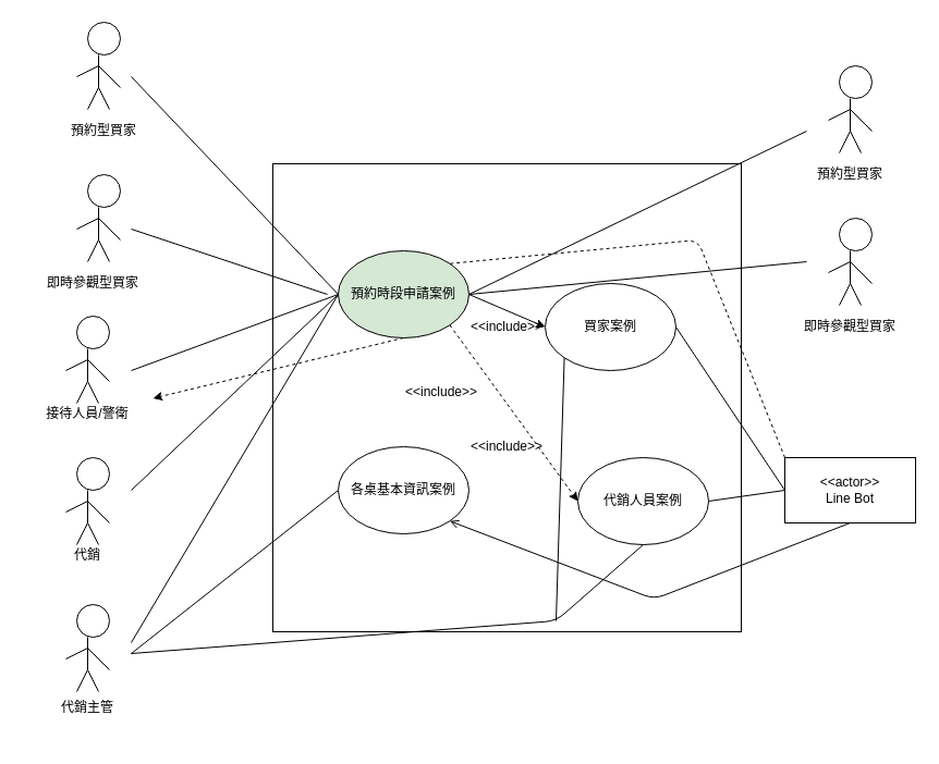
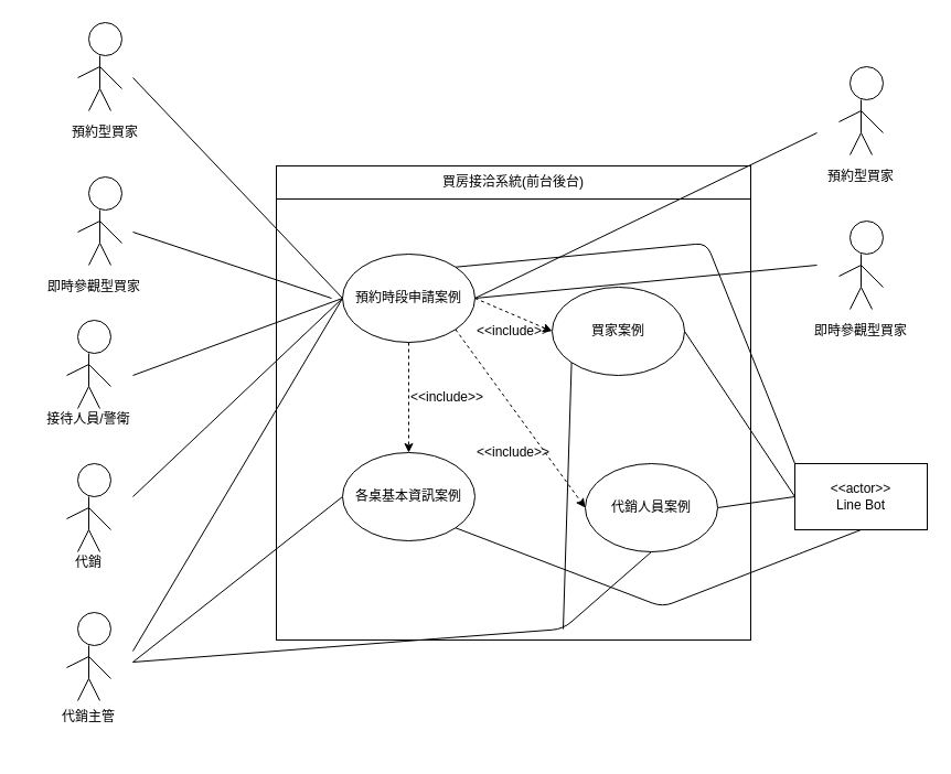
  <mxCell id="0" />
  <mxCell id="1" parent="0" />
  <mxCell id="2" value="" style="whiteSpace=wrap;html=1;aspect=fixed;" vertex="1" parent="1"><mxGeometry x="250" y="150" width="430" height="430" as="geometry" /></mxCell>
- <mxCell id="4" style="edgeStyle=none;html=1;exitX=0.5;exitY=1;exitDx=0;exitDy=0;dashed=1;" edge="1" parent="1" source="9" target="51"><mxGeometry relative="1" as="geometry" /></mxCell>
+ <mxCell id="3" value="買房接洽系統(前台後台)" style="rounded=0;whiteSpace=wrap;html=1;" vertex="1" parent="1"><mxGeometry x="250" y="150" width="430" height="30" as="geometry" /></mxCell>
+ <mxCell id="4" style="edgeStyle=none;html=1;exitX=0.5;exitY=1;exitDx=0;exitDy=0;dashed=1;" edge="1" parent="1" source="9" target="13"><mxGeometry relative="1" as="geometry" /></mxCell>
  <mxCell id="5" style="edgeStyle=none;html=1;exitX=1;exitY=1;exitDx=0;exitDy=0;entryX=0;entryY=0.5;entryDx=0;entryDy=0;dashed=1;" edge="1" parent="1" source="9" target="15"><mxGeometry relative="1" as="geometry" /></mxCell>
- <mxCell id="6" style="edgeStyle=none;html=1;exitX=1;exitY=0.5;exitDx=0;exitDy=0;entryX=0;entryY=0.5;entryDx=0;entryDy=0;dashed=0;" edge="1" parent="1" source="9" target="11"><mxGeometry relative="1" as="geometry" /></mxCell>
+ <mxCell id="6" style="edgeStyle=none;html=1;exitX=1;exitY=0.5;exitDx=0;exitDy=0;entryX=0;entryY=0.5;entryDx=0;entryDy=0;dashed=1;" edge="1" parent="1" source="9" target="11"><mxGeometry relative="1" as="geometry" /></mxCell>
  <mxCell id="7" style="edgeStyle=none;html=1;exitX=1;exitY=0.5;exitDx=0;exitDy=0;endArrow=none;endFill=0;" edge="1" parent="1" source="9"><mxGeometry relative="1" as="geometry"><mxPoint x="740" y="120" as="targetPoint" /></mxGeometry></mxCell>
  <mxCell id="8" style="edgeStyle=none;html=1;exitX=1;exitY=0.5;exitDx=0;exitDy=0;endArrow=none;endFill=0;" edge="1" parent="1" source="9"><mxGeometry relative="1" as="geometry"><mxPoint x="740" y="240" as="targetPoint" /></mxGeometry></mxCell>
- <mxCell id="9" value="預約時段申請案例" style="ellipse;whiteSpace=wrap;html=1;fillColor=#d5e8d4;" vertex="1" parent="1"><mxGeometry x="310" y="230" width="120" height="80" as="geometry" /></mxCell>
+ <mxCell id="9" value="預約時段申請案例" style="ellipse;whiteSpace=wrap;html=1;" vertex="1" parent="1"><mxGeometry x="310" y="230" width="120" height="80" as="geometry" /></mxCell>
  <mxCell id="10" style="edgeStyle=none;html=1;exitX=0;exitY=1;exitDx=0;exitDy=0;endArrow=none;endFill=0;" edge="1" parent="1" source="11"><mxGeometry relative="1" as="geometry"><mxPoint x="510" y="570" as="targetPoint" /></mxGeometry></mxCell>
  <mxCell id="11" value="買家案例" style="ellipse;whiteSpace=wrap;html=1;" vertex="1" parent="1"><mxGeometry x="500" y="260" width="120" height="80" as="geometry" /></mxCell>
  <mxCell id="12" style="edgeStyle=none;html=1;exitX=0;exitY=0.5;exitDx=0;exitDy=0;endArrow=none;endFill=0;" edge="1" parent="1" source="13"><mxGeometry relative="1" as="geometry"><mxPoint x="120" y="600" as="targetPoint" /></mxGeometry></mxCell>
  <mxCell id="13" value="各桌基本資訊案例" style="ellipse;whiteSpace=wrap;html=1;" vertex="1" parent="1"><mxGeometry x="310" y="410" width="120" height="80" as="geometry" /></mxCell>
  <mxCell id="14" style="edgeStyle=none;html=1;exitX=1;exitY=0.5;exitDx=0;exitDy=0;endArrow=none;endFill=0;" edge="1" parent="1" source="15"><mxGeometry relative="1" as="geometry"><mxPoint x="720" y="450" as="targetPoint" /></mxGeometry></mxCell>
  <mxCell id="15" value="代銷人員案例" style="ellipse;whiteSpace=wrap;html=1;" vertex="1" parent="1"><mxGeometry x="530" y="420" width="120" height="80" as="geometry" /></mxCell>
  <mxCell id="16" value="" style="endArrow=none;html=1;" edge="1" parent="1"><mxGeometry width="50" height="50" relative="1" as="geometry"><mxPoint x="90" y="80" as="sourcePoint" /><mxPoint x="90" y="50" as="targetPoint" /></mxGeometry></mxCell>
  <mxCell id="17" value="" style="endArrow=none;html=1;entryX=0.5;entryY=1;entryDx=0;entryDy=0;" edge="1" parent="1"><mxGeometry width="50" height="50" relative="1" as="geometry"><mxPoint x="70" y="70" as="sourcePoint" /><mxPoint x="90" y="60" as="targetPoint" /></mxGeometry></mxCell>
  <mxCell id="18" value="" style="endArrow=none;html=1;entryX=0.5;entryY=1;entryDx=0;entryDy=0;" edge="1" parent="1"><mxGeometry width="50" height="50" relative="1" as="geometry"><mxPoint x="80" y="100" as="sourcePoint" /><mxPoint x="90" y="80" as="targetPoint" /></mxGeometry></mxCell>
  <mxCell id="19" value="" style="endArrow=none;html=1;entryX=0.5;entryY=1;entryDx=0;entryDy=0;" edge="1" parent="1"><mxGeometry width="50" height="50" relative="1" as="geometry"><mxPoint x="100" y="100" as="sourcePoint" /><mxPoint x="90" y="80" as="targetPoint" /></mxGeometry></mxCell>
  <mxCell id="20" value="" style="endArrow=none;html=1;entryX=0.5;entryY=1;entryDx=0;entryDy=0;" edge="1" parent="1"><mxGeometry width="50" height="50" relative="1" as="geometry"><mxPoint x="110" y="80" as="sourcePoint" /><mxPoint x="90" y="60" as="targetPoint" /></mxGeometry></mxCell>
  <mxCell id="21" value="" style="ellipse;whiteSpace=wrap;html=1;aspect=fixed;" vertex="1" parent="1"><mxGeometry x="80" y="20" width="30" height="30" as="geometry" /></mxCell>
  <mxCell id="22" value="" style="endArrow=none;html=1;" edge="1" parent="1"><mxGeometry width="50" height="50" relative="1" as="geometry"><mxPoint x="90" y="220" as="sourcePoint" /><mxPoint x="90" y="190" as="targetPoint" /></mxGeometry></mxCell>
  <mxCell id="23" value="" style="endArrow=none;html=1;entryX=0.5;entryY=1;entryDx=0;entryDy=0;" edge="1" parent="1"><mxGeometry width="50" height="50" relative="1" as="geometry"><mxPoint x="70" y="210" as="sourcePoint" /><mxPoint x="90" y="200" as="targetPoint" /></mxGeometry></mxCell>
  <mxCell id="24" value="" style="endArrow=none;html=1;entryX=0.5;entryY=1;entryDx=0;entryDy=0;" edge="1" parent="1"><mxGeometry width="50" height="50" relative="1" as="geometry"><mxPoint x="80" y="240" as="sourcePoint" /><mxPoint x="90" y="220" as="targetPoint" /></mxGeometry></mxCell>
  <mxCell id="25" value="" style="endArrow=none;html=1;entryX=0.5;entryY=1;entryDx=0;entryDy=0;" edge="1" parent="1"><mxGeometry width="50" height="50" relative="1" as="geometry"><mxPoint x="100" y="240" as="sourcePoint" /><mxPoint x="90" y="220" as="targetPoint" /></mxGeometry></mxCell>
  <mxCell id="26" value="" style="endArrow=none;html=1;entryX=0.5;entryY=1;entryDx=0;entryDy=0;" edge="1" parent="1"><mxGeometry width="50" height="50" relative="1" as="geometry"><mxPoint x="110" y="220" as="sourcePoint" /><mxPoint x="90" y="200" as="targetPoint" /></mxGeometry></mxCell>
  <mxCell id="27" value="" style="ellipse;whiteSpace=wrap;html=1;aspect=fixed;" vertex="1" parent="1"><mxGeometry x="80" y="160" width="30" height="30" as="geometry" /></mxCell>
  <mxCell id="28" value="" style="endArrow=none;html=1;" edge="1" parent="1"><mxGeometry width="50" height="50" relative="1" as="geometry"><mxPoint x="80" y="350" as="sourcePoint" /><mxPoint x="80" y="320" as="targetPoint" /></mxGeometry></mxCell>
  <mxCell id="29" value="" style="endArrow=none;html=1;entryX=0.5;entryY=1;entryDx=0;entryDy=0;" edge="1" parent="1"><mxGeometry width="50" height="50" relative="1" as="geometry"><mxPoint x="60" y="340" as="sourcePoint" /><mxPoint x="80" y="330" as="targetPoint" /></mxGeometry></mxCell>
  <mxCell id="30" value="" style="endArrow=none;html=1;entryX=0.5;entryY=1;entryDx=0;entryDy=0;" edge="1" parent="1"><mxGeometry width="50" height="50" relative="1" as="geometry"><mxPoint x="70" y="370" as="sourcePoint" /><mxPoint x="80" y="350" as="targetPoint" /></mxGeometry></mxCell>
  <mxCell id="31" value="" style="endArrow=none;html=1;entryX=0.5;entryY=1;entryDx=0;entryDy=0;" edge="1" parent="1"><mxGeometry width="50" height="50" relative="1" as="geometry"><mxPoint x="90" y="370" as="sourcePoint" /><mxPoint x="80" y="350" as="targetPoint" /></mxGeometry></mxCell>
  <mxCell id="32" value="" style="endArrow=none;html=1;entryX=0.5;entryY=1;entryDx=0;entryDy=0;" edge="1" parent="1"><mxGeometry width="50" height="50" relative="1" as="geometry"><mxPoint x="100" y="350" as="sourcePoint" /><mxPoint x="80" y="330" as="targetPoint" /></mxGeometry></mxCell>
  <mxCell id="33" value="" style="ellipse;whiteSpace=wrap;html=1;aspect=fixed;" vertex="1" parent="1"><mxGeometry x="70" y="290" width="30" height="30" as="geometry" /></mxCell>
  <mxCell id="34" value="" style="endArrow=none;html=1;" edge="1" parent="1"><mxGeometry width="50" height="50" relative="1" as="geometry"><mxPoint x="80" y="480" as="sourcePoint" /><mxPoint x="80" y="450" as="targetPoint" /></mxGeometry></mxCell>
  <mxCell id="35" value="" style="endArrow=none;html=1;entryX=0.5;entryY=1;entryDx=0;entryDy=0;" edge="1" parent="1"><mxGeometry width="50" height="50" relative="1" as="geometry"><mxPoint x="60" y="470" as="sourcePoint" /><mxPoint x="80" y="460" as="targetPoint" /></mxGeometry></mxCell>
  <mxCell id="36" value="" style="endArrow=none;html=1;entryX=0.5;entryY=1;entryDx=0;entryDy=0;" edge="1" parent="1"><mxGeometry width="50" height="50" relative="1" as="geometry"><mxPoint x="70" y="500" as="sourcePoint" /><mxPoint x="80" y="480" as="targetPoint" /></mxGeometry></mxCell>
  <mxCell id="37" value="" style="endArrow=none;html=1;entryX=0.5;entryY=1;entryDx=0;entryDy=0;" edge="1" parent="1"><mxGeometry width="50" height="50" relative="1" as="geometry"><mxPoint x="90" y="500" as="sourcePoint" /><mxPoint x="80" y="480" as="targetPoint" /></mxGeometry></mxCell>
  <mxCell id="38" value="" style="endArrow=none;html=1;entryX=0.5;entryY=1;entryDx=0;entryDy=0;" edge="1" parent="1"><mxGeometry width="50" height="50" relative="1" as="geometry"><mxPoint x="100" y="480" as="sourcePoint" /><mxPoint x="80" y="460" as="targetPoint" /></mxGeometry></mxCell>
  <mxCell id="39" value="" style="ellipse;whiteSpace=wrap;html=1;aspect=fixed;" vertex="1" parent="1"><mxGeometry x="70" y="420" width="30" height="30" as="geometry" /></mxCell>
  <mxCell id="40" value="" style="endArrow=none;html=1;" edge="1" parent="1"><mxGeometry width="50" height="50" relative="1" as="geometry"><mxPoint x="80" y="615" as="sourcePoint" /><mxPoint x="80" y="585" as="targetPoint" /></mxGeometry></mxCell>
  <mxCell id="41" value="" style="endArrow=none;html=1;entryX=0.5;entryY=1;entryDx=0;entryDy=0;" edge="1" parent="1"><mxGeometry width="50" height="50" relative="1" as="geometry"><mxPoint x="60" y="605" as="sourcePoint" /><mxPoint x="80" y="595" as="targetPoint" /></mxGeometry></mxCell>
  <mxCell id="42" value="" style="endArrow=none;html=1;entryX=0.5;entryY=1;entryDx=0;entryDy=0;" edge="1" parent="1"><mxGeometry width="50" height="50" relative="1" as="geometry"><mxPoint x="70" y="635" as="sourcePoint" /><mxPoint x="80" y="615" as="targetPoint" /></mxGeometry></mxCell>
  <mxCell id="43" value="" style="endArrow=none;html=1;entryX=0.5;entryY=1;entryDx=0;entryDy=0;" edge="1" parent="1"><mxGeometry width="50" height="50" relative="1" as="geometry"><mxPoint x="90" y="635" as="sourcePoint" /><mxPoint x="80" y="615" as="targetPoint" /></mxGeometry></mxCell>
  <mxCell id="44" value="" style="endArrow=none;html=1;entryX=0.5;entryY=1;entryDx=0;entryDy=0;" edge="1" parent="1"><mxGeometry width="50" height="50" relative="1" as="geometry"><mxPoint x="100" y="615" as="sourcePoint" /><mxPoint x="80" y="595" as="targetPoint" /></mxGeometry></mxCell>
  <mxCell id="45" value="" style="ellipse;whiteSpace=wrap;html=1;aspect=fixed;" vertex="1" parent="1"><mxGeometry x="70" y="555" width="30" height="30" as="geometry" /></mxCell>
  <mxCell id="46" style="edgeStyle=none;html=1;entryX=0;entryY=0.5;entryDx=0;entryDy=0;endArrow=none;endFill=0;" edge="1" parent="1" target="9"><mxGeometry relative="1" as="geometry"><mxPoint x="120" y="70" as="sourcePoint" /></mxGeometry></mxCell>
  <mxCell id="47" value="預約型買家" style="rounded=0;whiteSpace=wrap;html=1;fillColor=none;strokeColor=none;" vertex="1" parent="1"><mxGeometry x="35" y="90" width="120" height="60" as="geometry" /></mxCell>
  <mxCell id="48" style="edgeStyle=none;html=1;endArrow=none;endFill=0;" edge="1" parent="1"><mxGeometry relative="1" as="geometry"><mxPoint x="300" y="270" as="targetPoint" /><mxPoint x="120" y="210" as="sourcePoint" /></mxGeometry></mxCell>
  <mxCell id="49" value="即時參觀型買家" style="rounded=0;whiteSpace=wrap;html=1;fillColor=none;strokeColor=none;" vertex="1" parent="1"><mxGeometry x="25" y="230" width="120" height="60" as="geometry" /></mxCell>
  <mxCell id="50" style="edgeStyle=none;html=1;entryX=0;entryY=0.5;entryDx=0;entryDy=0;endArrow=none;endFill=0;" edge="1" parent="1" target="9"><mxGeometry relative="1" as="geometry"><mxPoint x="120" y="340" as="sourcePoint" /></mxGeometry></mxCell>
  <mxCell id="51" value="接待人員/警衛" style="rounded=0;whiteSpace=wrap;html=1;fillColor=none;strokeColor=none;" vertex="1" parent="1"><mxGeometry x="20" y="350" width="120" height="60" as="geometry" /></mxCell>
  <mxCell id="52" style="edgeStyle=none;html=1;entryX=0;entryY=0.5;entryDx=0;entryDy=0;endArrow=none;endFill=0;" edge="1" parent="1" target="9"><mxGeometry relative="1" as="geometry"><mxPoint x="120" y="450" as="sourcePoint" /></mxGeometry></mxCell>
  <mxCell id="53" value="代銷" style="rounded=0;whiteSpace=wrap;html=1;fillColor=none;strokeColor=none;" vertex="1" parent="1"><mxGeometry x="20" y="480" width="120" height="60" as="geometry" /></mxCell>
  <mxCell id="54" style="edgeStyle=none;html=1;endArrow=none;endFill=0;" edge="1" parent="1"><mxGeometry relative="1" as="geometry"><mxPoint x="310" y="270" as="targetPoint" /><mxPoint x="120" y="590" as="sourcePoint" /></mxGeometry></mxCell>
  <mxCell id="55" style="edgeStyle=none;html=1;entryX=0.5;entryY=1;entryDx=0;entryDy=0;endArrow=none;endFill=0;" edge="1" parent="1" target="15"><mxGeometry relative="1" as="geometry"><mxPoint x="120" y="600" as="sourcePoint" /><Array as="points"><mxPoint x="510" y="570" /></Array></mxGeometry></mxCell>
  <mxCell id="56" value="代銷主管" style="rounded=0;whiteSpace=wrap;html=1;fillColor=none;strokeColor=none;" vertex="1" parent="1"><mxGeometry x="20" y="620" width="120" height="60" as="geometry" /></mxCell>
  <mxCell id="57" value="" style="endArrow=none;html=1;" edge="1" parent="1"><mxGeometry width="50" height="50" relative="1" as="geometry"><mxPoint x="780" y="120" as="sourcePoint" /><mxPoint x="780" y="90" as="targetPoint" /></mxGeometry></mxCell>
  <mxCell id="58" value="" style="endArrow=none;html=1;entryX=0.5;entryY=1;entryDx=0;entryDy=0;" edge="1" parent="1"><mxGeometry width="50" height="50" relative="1" as="geometry"><mxPoint x="760" y="110" as="sourcePoint" /><mxPoint x="780" y="100" as="targetPoint" /></mxGeometry></mxCell>
  <mxCell id="59" value="" style="endArrow=none;html=1;entryX=0.5;entryY=1;entryDx=0;entryDy=0;" edge="1" parent="1"><mxGeometry width="50" height="50" relative="1" as="geometry"><mxPoint x="770" y="140" as="sourcePoint" /><mxPoint x="780" y="120" as="targetPoint" /></mxGeometry></mxCell>
  <mxCell id="60" value="" style="endArrow=none;html=1;entryX=0.5;entryY=1;entryDx=0;entryDy=0;" edge="1" parent="1"><mxGeometry width="50" height="50" relative="1" as="geometry"><mxPoint x="790" y="140" as="sourcePoint" /><mxPoint x="780" y="120" as="targetPoint" /></mxGeometry></mxCell>
  <mxCell id="61" value="" style="endArrow=none;html=1;entryX=0.5;entryY=1;entryDx=0;entryDy=0;" edge="1" parent="1"><mxGeometry width="50" height="50" relative="1" as="geometry"><mxPoint x="800" y="120" as="sourcePoint" /><mxPoint x="780" y="100" as="targetPoint" /></mxGeometry></mxCell>
  <mxCell id="62" value="" style="ellipse;whiteSpace=wrap;html=1;aspect=fixed;" vertex="1" parent="1"><mxGeometry x="770" y="60" width="30" height="30" as="geometry" /></mxCell>
  <mxCell id="63" value="預約型買家" style="rounded=0;whiteSpace=wrap;html=1;fillColor=none;strokeColor=none;" vertex="1" parent="1"><mxGeometry x="720" y="130" width="120" height="60" as="geometry" /></mxCell>
  <mxCell id="64" value="" style="endArrow=none;html=1;" edge="1" parent="1"><mxGeometry width="50" height="50" relative="1" as="geometry"><mxPoint x="780" y="260" as="sourcePoint" /><mxPoint x="780" y="230" as="targetPoint" /></mxGeometry></mxCell>
  <mxCell id="65" value="" style="endArrow=none;html=1;entryX=0.5;entryY=1;entryDx=0;entryDy=0;" edge="1" parent="1"><mxGeometry width="50" height="50" relative="1" as="geometry"><mxPoint x="760" y="250" as="sourcePoint" /><mxPoint x="780" y="240" as="targetPoint" /></mxGeometry></mxCell>
  <mxCell id="66" value="" style="endArrow=none;html=1;entryX=0.5;entryY=1;entryDx=0;entryDy=0;" edge="1" parent="1"><mxGeometry width="50" height="50" relative="1" as="geometry"><mxPoint x="770" y="280" as="sourcePoint" /><mxPoint x="780" y="260" as="targetPoint" /></mxGeometry></mxCell>
  <mxCell id="67" value="" style="endArrow=none;html=1;entryX=0.5;entryY=1;entryDx=0;entryDy=0;" edge="1" parent="1"><mxGeometry width="50" height="50" relative="1" as="geometry"><mxPoint x="790" y="280" as="sourcePoint" /><mxPoint x="780" y="260" as="targetPoint" /></mxGeometry></mxCell>
  <mxCell id="68" value="" style="endArrow=none;html=1;entryX=0.5;entryY=1;entryDx=0;entryDy=0;" edge="1" parent="1"><mxGeometry width="50" height="50" relative="1" as="geometry"><mxPoint x="800" y="260" as="sourcePoint" /><mxPoint x="780" y="240" as="targetPoint" /></mxGeometry></mxCell>
  <mxCell id="69" value="" style="ellipse;whiteSpace=wrap;html=1;aspect=fixed;" vertex="1" parent="1"><mxGeometry x="770" y="200" width="30" height="30" as="geometry" /></mxCell>
  <mxCell id="70" value="即時參觀型買家" style="rounded=0;whiteSpace=wrap;html=1;fillColor=none;strokeColor=none;" vertex="1" parent="1"><mxGeometry x="720" y="270" width="120" height="60" as="geometry" /></mxCell>
  <mxCell id="71" style="edgeStyle=none;html=1;exitX=0;exitY=0.5;exitDx=0;exitDy=0;entryX=1;entryY=0.5;entryDx=0;entryDy=0;endArrow=none;endFill=0;" edge="1" parent="1" source="74" target="11"><mxGeometry relative="1" as="geometry" /></mxCell>
- <mxCell id="72" style="edgeStyle=none;html=1;exitX=0.5;exitY=1;exitDx=0;exitDy=0;entryX=1;entryY=1;entryDx=0;entryDy=0;endArrow=open;endFill=0;" edge="1" parent="1" source="74" target="13"><mxGeometry relative="1" as="geometry"><Array as="points"><mxPoint x="600" y="550" /></Array></mxGeometry></mxCell>
- <mxCell id="73" style="edgeStyle=none;html=1;exitX=0;exitY=0;exitDx=0;exitDy=0;entryX=1;entryY=0;entryDx=0;entryDy=0;endArrow=none;endFill=0;dashed=1;" edge="1" parent="1" source="74" target="9"><mxGeometry relative="1" as="geometry"><Array as="points"><mxPoint x="640" y="220" /></Array></mxGeometry></mxCell>
+ <mxCell id="72" style="edgeStyle=none;html=1;exitX=0.5;exitY=1;exitDx=0;exitDy=0;entryX=1;entryY=1;entryDx=0;entryDy=0;endArrow=none;endFill=0;" edge="1" parent="1" source="74" target="13"><mxGeometry relative="1" as="geometry"><Array as="points"><mxPoint x="600" y="550" /></Array></mxGeometry></mxCell>
+ <mxCell id="73" style="edgeStyle=none;html=1;exitX=0;exitY=0;exitDx=0;exitDy=0;entryX=1;entryY=0;entryDx=0;entryDy=0;endArrow=none;endFill=0;" edge="1" parent="1" source="74" target="9"><mxGeometry relative="1" as="geometry"><Array as="points"><mxPoint x="640" y="220" /></Array></mxGeometry></mxCell>
  <mxCell id="74" value="&amp;lt;&amp;lt;actor&amp;gt;&amp;gt;&lt;br&gt;Line Bot" style="rounded=0;whiteSpace=wrap;html=1;" vertex="1" parent="1"><mxGeometry x="720" y="420" width="120" height="60" as="geometry" /></mxCell>
  <mxCell id="75" value="&amp;lt;&amp;lt;include&amp;gt;&amp;gt;" style="rounded=0;whiteSpace=wrap;html=1;fillColor=none;strokeColor=none;" vertex="1" parent="1"><mxGeometry x="370" y="340" width="70" height="40" as="geometry" /></mxCell>
  <mxCell id="76" value="&amp;lt;&amp;lt;include&amp;gt;&amp;gt;" style="rounded=0;whiteSpace=wrap;html=1;fillColor=none;strokeColor=none;" vertex="1" parent="1"><mxGeometry x="430" y="390" width="70" height="40" as="geometry" /></mxCell>
  <mxCell id="77" value="&amp;lt;&amp;lt;include&amp;gt;&amp;gt;" style="rounded=0;whiteSpace=wrap;html=1;fillColor=none;strokeColor=none;" vertex="1" parent="1"><mxGeometry x="430" y="280" width="70" height="40" as="geometry" /></mxCell>
